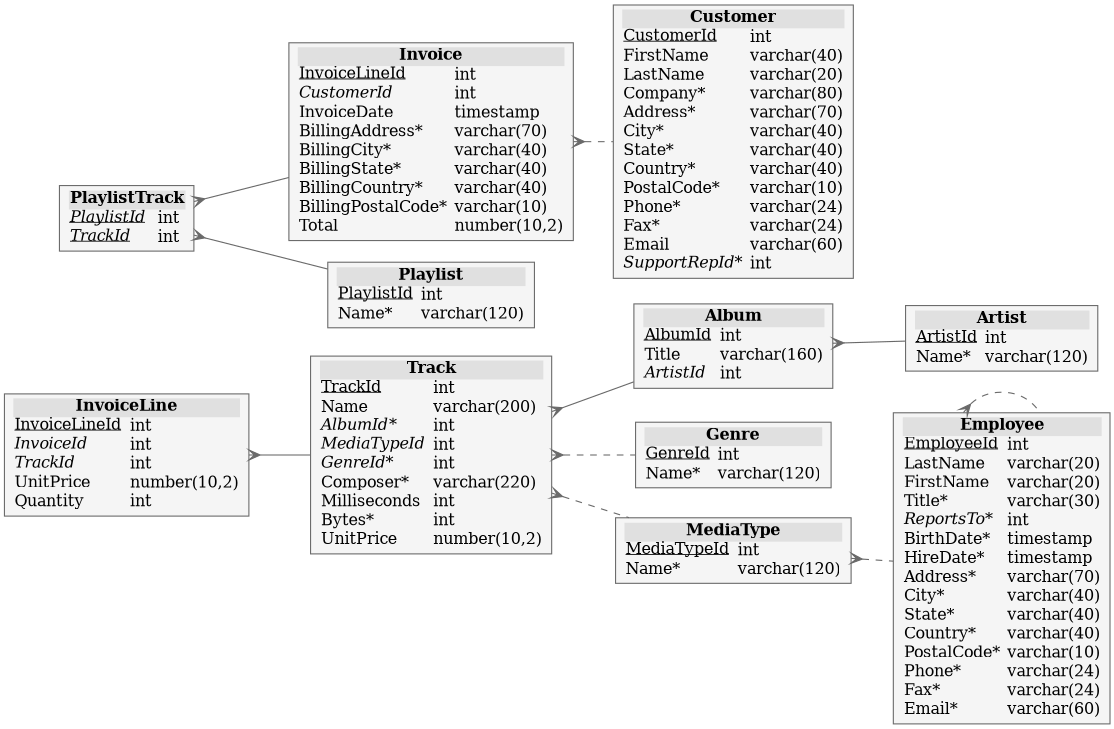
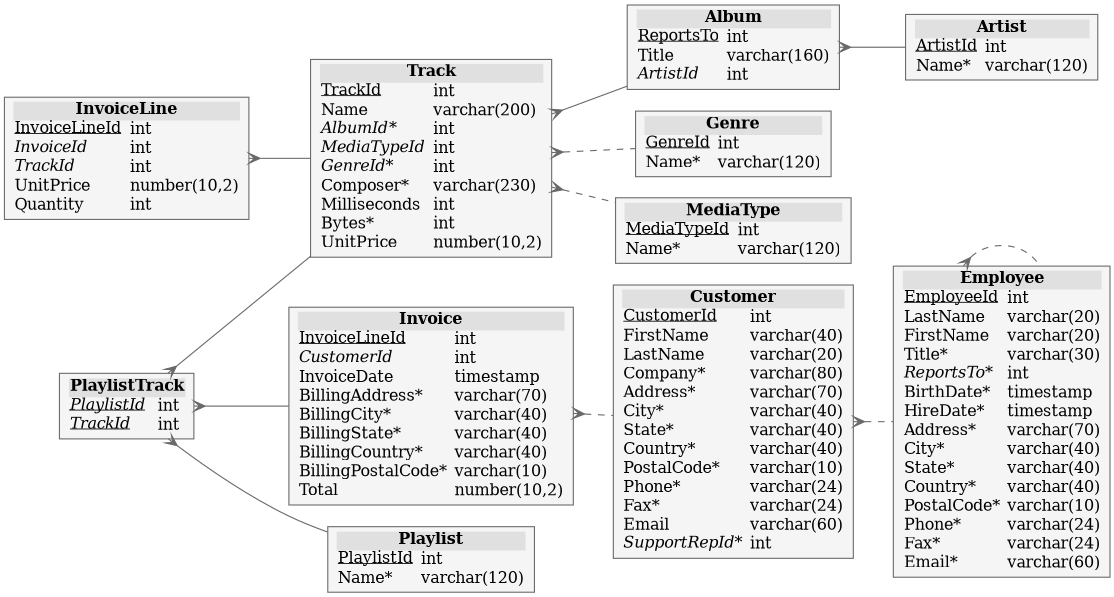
  digraph {
    bgcolor="#ffffff"
    rankdir=LR
    node [color="#6c6c6c" fillcolor="#f5f5f5" gradientangle=180 penwidth=1 shape=record style=filled]
    edge [arrowhead=none arrowtail=crow color="#696969" dir=both penwidth=1]
-   n1 [label=<<table style="rounded" border="0" cellborder="0" cellspacing="0" cellpadding="1">       <tr><td bgcolor="#e0e0e0" align="center" colspan="2"><font color="#000000"><b>Album</b></font></td></tr>       <tr><td align="left"><font color="#000000"><u>AlbumId</u>&nbsp;</font></td>         <td align="left"><font color="#000000">int</font></td></tr>       <tr><td align="left"><font color="#000000">Title&nbsp;</font></td>         <td align="left"><font color="#000000">varchar(160)</font></td></tr>       <tr><td align="left"><font color="#000000"><i>ArtistId</i>&nbsp;</font></td>         <td align="left"><font color="#000000">int</font></td></tr>     </table>>]
+   n1 [label=<<table style="rounded" border="0" cellborder="0" cellspacing="0" cellpadding="1">       <tr><td bgcolor="#e0e0e0" align="center" colspan="2"><font color="#000000"><b>Album</b></font></td></tr>       <tr><td align="left"><font color="#000000"><u>ReportsTo</u>&nbsp;</font></td>         <td align="left"><font color="#000000">int</font></td></tr>       <tr><td align="left"><font color="#000000">Title&nbsp;</font></td>         <td align="left"><font color="#000000">varchar(160)</font></td></tr>       <tr><td align="left"><font color="#000000"><i>ArtistId</i>&nbsp;</font></td>         <td align="left"><font color="#000000">int</font></td></tr>     </table>>]
    n2 [label=<<table style="rounded" border="0" cellborder="0" cellspacing="0" cellpadding="1">       <tr><td bgcolor="#e0e0e0" align="center" colspan="2"><font color="#000000"><b>Artist</b></font></td></tr>       <tr><td align="left"><font color="#000000"><u>ArtistId</u>&nbsp;</font></td>         <td align="left"><font color="#000000">int</font></td></tr>       <tr><td align="left"><font color="#000000">Name*&nbsp;</font></td>         <td align="left"><font color="#000000">varchar(120)</font></td></tr>     </table>>]
    n3 [label=<<table style="rounded" border="0" cellborder="0" cellspacing="0" cellpadding="1">       <tr><td bgcolor="#e0e0e0" align="center" colspan="2"><font color="#000000"><b>Customer</b></font></td></tr>       <tr><td align="left"><font color="#000000"><u>CustomerId</u>&nbsp;</font></td>         <td align="left"><font color="#000000">int</font></td></tr>       <tr><td align="left"><font color="#000000">FirstName&nbsp;</font></td>         <td align="left"><font color="#000000">varchar(40)</font></td></tr>       <tr><td align="left"><font color="#000000">LastName&nbsp;</font></td>         <td align="left"><font color="#000000">varchar(20)</font></td></tr>       <tr><td align="left"><font color="#000000">Company*&nbsp;</font></td>         <td align="left"><font color="#000000">varchar(80)</font></td></tr>       <tr><td align="left"><font color="#000000">Address*&nbsp;</font></td>         <td align="left"><font color="#000000">varchar(70)</font></td></tr>       <tr><td align="left"><font color="#000000">City*&nbsp;</font></td>         <td align="left"><font color="#000000">varchar(40)</font></td></tr>       <tr><td align="left"><font color="#000000">State*&nbsp;</font></td>         <td align="left"><font color="#000000">varchar(40)</font></td></tr>       <tr><td align="left"><font color="#000000">Country*&nbsp;</font></td>         <td align="left"><font color="#000000">varchar(40)</font></td></tr>       <tr><td align="left"><font color="#000000">PostalCode*&nbsp;</font></td>         <td align="left"><font color="#000000">varchar(10)</font></td></tr>       <tr><td align="left"><font color="#000000">Phone*&nbsp;</font></td>         <td align="left"><font color="#000000">varchar(24)</font></td></tr>       <tr><td align="left"><font color="#000000">Fax*&nbsp;</font></td>         <td align="left"><font color="#000000">varchar(24)</font></td></tr>       <tr><td align="left"><font color="#000000">Email&nbsp;</font></td>         <td align="left"><font color="#000000">varchar(60)</font></td></tr>       <tr><td align="left"><font color="#000000"><i>SupportRepId</i>*&nbsp;</font></td>         <td align="left"><font color="#000000">int</font></td></tr>     </table>>]
    n4 [label=<<table style="rounded" border="0" cellborder="0" cellspacing="0" cellpadding="1">       <tr><td bgcolor="#e0e0e0" align="center" colspan="2"><font color="#000000"><b>Employee</b></font></td></tr>       <tr><td align="left"><font color="#000000"><u>EmployeeId</u>&nbsp;</font></td>         <td align="left"><font color="#000000">int</font></td></tr>       <tr><td align="left"><font color="#000000">LastName&nbsp;</font></td>         <td align="left"><font color="#000000">varchar(20)</font></td></tr>       <tr><td align="left"><font color="#000000">FirstName&nbsp;</font></td>         <td align="left"><font color="#000000">varchar(20)</font></td></tr>       <tr><td align="left"><font color="#000000">Title*&nbsp;</font></td>         <td align="left"><font color="#000000">varchar(30)</font></td></tr>       <tr><td align="left"><font color="#000000"><i>ReportsTo</i>*&nbsp;</font></td>         <td align="left"><font color="#000000">int</font></td></tr>       <tr><td align="left"><font color="#000000">BirthDate*&nbsp;</font></td>         <td align="left"><font color="#000000">timestamp</font></td></tr>       <tr><td align="left"><font color="#000000">HireDate*&nbsp;</font></td>         <td align="left"><font color="#000000">timestamp</font></td></tr>       <tr><td align="left"><font color="#000000">Address*&nbsp;</font></td>         <td align="left"><font color="#000000">varchar(70)</font></td></tr>       <tr><td align="left"><font color="#000000">City*&nbsp;</font></td>         <td align="left"><font color="#000000">varchar(40)</font></td></tr>       <tr><td align="left"><font color="#000000">State*&nbsp;</font></td>         <td align="left"><font color="#000000">varchar(40)</font></td></tr>       <tr><td align="left"><font color="#000000">Country*&nbsp;</font></td>         <td align="left"><font color="#000000">varchar(40)</font></td></tr>       <tr><td align="left"><font color="#000000">PostalCode*&nbsp;</font></td>         <td align="left"><font color="#000000">varchar(10)</font></td></tr>       <tr><td align="left"><font color="#000000">Phone*&nbsp;</font></td>         <td align="left"><font color="#000000">varchar(24)</font></td></tr>       <tr><td align="left"><font color="#000000">Fax*&nbsp;</font></td>         <td align="left"><font color="#000000">varchar(24)</font></td></tr>       <tr><td align="left"><font color="#000000">Email*&nbsp;</font></td>         <td align="left"><font color="#000000">varchar(60)</font></td></tr>     </table>>]
    n5 [label=<<table style="rounded" border="0" cellborder="0" cellspacing="0" cellpadding="1">       <tr><td bgcolor="#e0e0e0" align="center" colspan="2"><font color="#000000"><b>Genre</b></font></td></tr>       <tr><td align="left"><font color="#000000"><u>GenreId</u>&nbsp;</font></td>         <td align="left"><font color="#000000">int</font></td></tr>       <tr><td align="left"><font color="#000000">Name*&nbsp;</font></td>         <td align="left"><font color="#000000">varchar(120)</font></td></tr>     </table>>]
    n6 [label=<<table style="rounded" border="0" cellborder="0" cellspacing="0" cellpadding="1">       <tr><td bgcolor="#e0e0e0" align="center" colspan="2"><font color="#000000"><b>Invoice</b></font></td></tr>       <tr><td align="left"><font color="#000000"><u>InvoiceLineId</u>&nbsp;</font></td>         <td align="left"><font color="#000000">int</font></td></tr>       <tr><td align="left"><font color="#000000"><i>CustomerId</i>&nbsp;</font></td>         <td align="left"><font color="#000000">int</font></td></tr>       <tr><td align="left"><font color="#000000">InvoiceDate&nbsp;</font></td>         <td align="left"><font color="#000000">timestamp</font></td></tr>       <tr><td align="left"><font color="#000000">BillingAddress*&nbsp;</font></td>         <td align="left"><font color="#000000">varchar(70)</font></td></tr>       <tr><td align="left"><font color="#000000">BillingCity*&nbsp;</font></td>         <td align="left"><font color="#000000">varchar(40)</font></td></tr>       <tr><td align="left"><font color="#000000">BillingState*&nbsp;</font></td>         <td align="left"><font color="#000000">varchar(40)</font></td></tr>       <tr><td align="left"><font color="#000000">BillingCountry*&nbsp;</font></td>         <td align="left"><font color="#000000">varchar(40)</font></td></tr>       <tr><td align="left"><font color="#000000">BillingPostalCode*&nbsp;</font></td>         <td align="left"><font color="#000000">varchar(10)</font></td></tr>       <tr><td align="left"><font color="#000000">Total&nbsp;</font></td>         <td align="left"><font color="#000000">number(10,2)</font></td></tr>     </table>>]
    n7 [label=<<table style="rounded" border="0" cellborder="0" cellspacing="0" cellpadding="1">       <tr><td bgcolor="#e0e0e0" align="center" colspan="2"><font color="#000000"><b>InvoiceLine</b></font></td></tr>       <tr><td align="left"><font color="#000000"><u>InvoiceLineId</u>&nbsp;</font></td>         <td align="left"><font color="#000000">int</font></td></tr>       <tr><td align="left"><font color="#000000"><i>InvoiceId</i>&nbsp;</font></td>         <td align="left"><font color="#000000">int</font></td></tr>       <tr><td align="left"><font color="#000000"><i>TrackId</i>&nbsp;</font></td>         <td align="left"><font color="#000000">int</font></td></tr>       <tr><td align="left"><font color="#000000">UnitPrice&nbsp;</font></td>         <td align="left"><font color="#000000">number(10,2)</font></td></tr>       <tr><td align="left"><font color="#000000">Quantity&nbsp;</font></td>         <td align="left"><font color="#000000">int</font></td></tr>     </table>>]
-   n8 [label=<<table style="rounded" border="0" cellborder="0" cellspacing="0" cellpadding="1">       <tr><td bgcolor="#e0e0e0" align="center" colspan="2"><font color="#000000"><b>Track</b></font></td></tr>       <tr><td align="left"><font color="#000000"><u>TrackId</u>&nbsp;</font></td>         <td align="left"><font color="#000000">int</font></td></tr>       <tr><td align="left"><font color="#000000">Name&nbsp;</font></td>         <td align="left"><font color="#000000">varchar(200)</font></td></tr>       <tr><td align="left"><font color="#000000"><i>AlbumId</i>*&nbsp;</font></td>         <td align="left"><font color="#000000">int</font></td></tr>       <tr><td align="left"><font color="#000000"><i>MediaTypeId</i>&nbsp;</font></td>         <td align="left"><font color="#000000">int</font></td></tr>       <tr><td align="left"><font color="#000000"><i>GenreId</i>*&nbsp;</font></td>         <td align="left"><font color="#000000">int</font></td></tr>       <tr><td align="left"><font color="#000000">Composer*&nbsp;</font></td>         <td align="left"><font color="#000000">varchar(220)</font></td></tr>       <tr><td align="left"><font color="#000000">Milliseconds&nbsp;</font></td>         <td align="left"><font color="#000000">int</font></td></tr>       <tr><td align="left"><font color="#000000">Bytes*&nbsp;</font></td>         <td align="left"><font color="#000000">int</font></td></tr>       <tr><td align="left"><font color="#000000">UnitPrice&nbsp;</font></td>         <td align="left"><font color="#000000">number(10,2)</font></td></tr>     </table>>]
+   n8 [label=<<table style="rounded" border="0" cellborder="0" cellspacing="0" cellpadding="1">       <tr><td bgcolor="#e0e0e0" align="center" colspan="2"><font color="#000000"><b>Track</b></font></td></tr>       <tr><td align="left"><font color="#000000"><u>TrackId</u>&nbsp;</font></td>         <td align="left"><font color="#000000">int</font></td></tr>       <tr><td align="left"><font color="#000000">Name&nbsp;</font></td>         <td align="left"><font color="#000000">varchar(200)</font></td></tr>       <tr><td align="left"><font color="#000000"><i>AlbumId</i>*&nbsp;</font></td>         <td align="left"><font color="#000000">int</font></td></tr>       <tr><td align="left"><font color="#000000"><i>MediaTypeId</i>&nbsp;</font></td>         <td align="left"><font color="#000000">int</font></td></tr>       <tr><td align="left"><font color="#000000"><i>GenreId</i>*&nbsp;</font></td>         <td align="left"><font color="#000000">int</font></td></tr>       <tr><td align="left"><font color="#000000">Composer*&nbsp;</font></td>         <td align="left"><font color="#000000">varchar(230)</font></td></tr>       <tr><td align="left"><font color="#000000">Milliseconds&nbsp;</font></td>         <td align="left"><font color="#000000">int</font></td></tr>       <tr><td align="left"><font color="#000000">Bytes*&nbsp;</font></td>         <td align="left"><font color="#000000">int</font></td></tr>       <tr><td align="left"><font color="#000000">UnitPrice&nbsp;</font></td>         <td align="left"><font color="#000000">number(10,2)</font></td></tr>     </table>>]
    n9 [label=<<table style="rounded" border="0" cellborder="0" cellspacing="0" cellpadding="1">       <tr><td bgcolor="#e0e0e0" align="center" colspan="2"><font color="#000000"><b>MediaType</b></font></td></tr>       <tr><td align="left"><font color="#000000"><u>MediaTypeId</u>&nbsp;</font></td>         <td align="left"><font color="#000000">int</font></td></tr>       <tr><td align="left"><font color="#000000">Name*&nbsp;</font></td>         <td align="left"><font color="#000000">varchar(120)</font></td></tr>     </table>>]
    n10 [label=<<table style="rounded" border="0" cellborder="0" cellspacing="0" cellpadding="1">       <tr><td bgcolor="#e0e0e0" align="center" colspan="2"><font color="#000000"><b>Playlist</b></font></td></tr>       <tr><td align="left"><font color="#000000"><u>PlaylistId</u>&nbsp;</font></td>         <td align="left"><font color="#000000">int</font></td></tr>       <tr><td align="left"><font color="#000000">Name*&nbsp;</font></td>         <td align="left"><font color="#000000">varchar(120)</font></td></tr>     </table>>]
    n11 [label=<<table style="rounded" border="0" cellborder="0" cellspacing="0" cellpadding="1">       <tr><td bgcolor="#e0e0e0" align="center" colspan="2"><font color="#000000"><b>PlaylistTrack</b></font></td></tr>       <tr><td align="left"><font color="#000000"><i><u>PlaylistId</u></i>&nbsp;</font></td>         <td align="left"><font color="#000000">int</font></td></tr>       <tr><td align="left"><font color="#000000"><i><u>TrackId</u></i>&nbsp;</font></td>         <td align="left"><font color="#000000">int</font></td></tr>     </table>>]
    n1 -> n2
-   n9 -> n4 [style=dashed]
+   n3 -> n4 [style=dashed]
    n4 -> n4 [style=dashed]
    n6 -> n3 [style=dashed]
    n7 -> n8
    n8 -> n1 [style=solid]
    n8 -> n5 [style=dashed]
    n8 -> n9 [style=dashed]
    n11 -> n6
+   n11 -> n8
    n11 -> n10
  }
